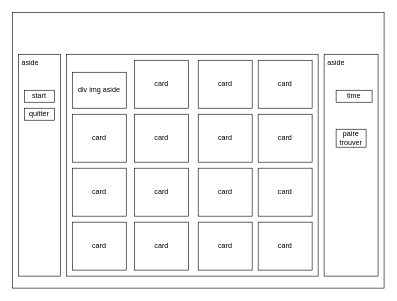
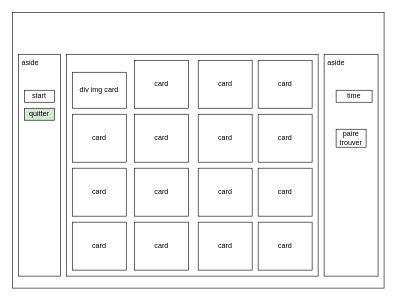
  <mxCell id="0" />
  <mxCell id="1" parent="0" />
  <mxCell id="2" value="" style="rounded=0;whiteSpace=wrap;html=1;" vertex="1" parent="1"><mxGeometry x="20" y="20" width="620" height="460" as="geometry" /></mxCell>
  <mxCell id="3" value="" style="rounded=0;whiteSpace=wrap;html=1;" vertex="1" parent="1"><mxGeometry x="30" y="90" width="70" height="370" as="geometry" /></mxCell>
  <mxCell id="4" value="" style="rounded=0;whiteSpace=wrap;html=1;" vertex="1" parent="1"><mxGeometry x="110" y="90" width="420" height="370" as="geometry" /></mxCell>
  <mxCell id="5" value="" style="rounded=0;whiteSpace=wrap;html=1;" vertex="1" parent="1"><mxGeometry x="540" y="90" width="90" height="370" as="geometry" /></mxCell>
- <mxCell id="6" value="div img aside" style="rounded=0;whiteSpace=wrap;html=1;" vertex="1" parent="1"><mxGeometry x="120" y="120" width="90" height="60" as="geometry" /></mxCell>
+ <mxCell id="6" value="div img card" style="rounded=0;whiteSpace=wrap;html=1;" vertex="1" parent="1"><mxGeometry x="120" y="120" width="90" height="60" as="geometry" /></mxCell>
  <mxCell id="7" value="card" style="rounded=0;whiteSpace=wrap;html=1;" vertex="1" parent="1"><mxGeometry x="224" y="100" width="90" height="80" as="geometry" /></mxCell>
  <mxCell id="8" value="card" style="rounded=0;whiteSpace=wrap;html=1;" vertex="1" parent="1"><mxGeometry x="120" y="190" width="90" height="80" as="geometry" /></mxCell>
  <mxCell id="9" value="card" style="rounded=0;whiteSpace=wrap;html=1;" vertex="1" parent="1"><mxGeometry x="330" y="100" width="90" height="80" as="geometry" /></mxCell>
  <mxCell id="10" value="card" style="rounded=0;whiteSpace=wrap;html=1;" vertex="1" parent="1"><mxGeometry x="224" y="190" width="90" height="80" as="geometry" /></mxCell>
  <mxCell id="11" value="card" style="rounded=0;whiteSpace=wrap;html=1;" vertex="1" parent="1"><mxGeometry x="430" y="100" width="90" height="80" as="geometry" /></mxCell>
  <mxCell id="12" value="card" style="rounded=0;whiteSpace=wrap;html=1;" vertex="1" parent="1"><mxGeometry x="120" y="280" width="90" height="80" as="geometry" /></mxCell>
  <mxCell id="13" value="card" style="rounded=0;whiteSpace=wrap;html=1;" vertex="1" parent="1"><mxGeometry x="330" y="190" width="90" height="80" as="geometry" /></mxCell>
  <mxCell id="14" value="card" style="rounded=0;whiteSpace=wrap;html=1;" vertex="1" parent="1"><mxGeometry x="430" y="280" width="90" height="80" as="geometry" /></mxCell>
  <mxCell id="15" value="card" style="rounded=0;whiteSpace=wrap;html=1;" vertex="1" parent="1"><mxGeometry x="430" y="190" width="90" height="80" as="geometry" /></mxCell>
  <mxCell id="16" value="card" style="rounded=0;whiteSpace=wrap;html=1;" vertex="1" parent="1"><mxGeometry x="224" y="280" width="90" height="80" as="geometry" /></mxCell>
  <mxCell id="17" value="card" style="rounded=0;whiteSpace=wrap;html=1;" vertex="1" parent="1"><mxGeometry x="330" y="280" width="90" height="80" as="geometry" /></mxCell>
  <mxCell id="18" value="card" style="rounded=0;whiteSpace=wrap;html=1;" vertex="1" parent="1"><mxGeometry x="430" y="370" width="90" height="80" as="geometry" /></mxCell>
  <mxCell id="19" value="card" style="rounded=0;whiteSpace=wrap;html=1;" vertex="1" parent="1"><mxGeometry x="330" y="370" width="90" height="80" as="geometry" /></mxCell>
  <mxCell id="20" value="card" style="rounded=0;whiteSpace=wrap;html=1;" vertex="1" parent="1"><mxGeometry x="224" y="370" width="90" height="80" as="geometry" /></mxCell>
  <mxCell id="21" value="card" style="rounded=0;whiteSpace=wrap;html=1;" vertex="1" parent="1"><mxGeometry x="120" y="370" width="90" height="80" as="geometry" /></mxCell>
  <mxCell id="22" value="start" style="rounded=0;whiteSpace=wrap;html=1;" vertex="1" parent="1"><mxGeometry x="40" y="150" width="50" height="20" as="geometry" /></mxCell>
  <mxCell id="23" value="time" style="rounded=0;whiteSpace=wrap;html=1;" vertex="1" parent="1"><mxGeometry x="560" y="150" width="60" height="20" as="geometry" /></mxCell>
  <mxCell id="24" value="paire trouver" style="rounded=0;whiteSpace=wrap;html=1;" vertex="1" parent="1"><mxGeometry x="560" y="215" width="50" height="30" as="geometry" /></mxCell>
- <mxCell id="25" value="quitter" style="rounded=0;whiteSpace=wrap;html=1;" vertex="1" parent="1"><mxGeometry x="40" y="180" width="50" height="20" as="geometry" /></mxCell>
+ <mxCell id="25" value="quitter" style="rounded=0;whiteSpace=wrap;html=1;fillColor=#d5e8d4;" vertex="1" parent="1"><mxGeometry x="40" y="180" width="50" height="20" as="geometry" /></mxCell>
  <mxCell id="26" value="aside" style="text;html=1;strokeColor=none;fillColor=none;align=center;verticalAlign=middle;whiteSpace=wrap;rounded=0;" vertex="1" parent="1"><mxGeometry x="20" y="90" width="60" height="30" as="geometry" /></mxCell>
  <mxCell id="27" value="aside" style="text;html=1;strokeColor=none;fillColor=none;align=center;verticalAlign=middle;whiteSpace=wrap;rounded=0;" vertex="1" parent="1"><mxGeometry x="530" y="90" width="60" height="30" as="geometry" /></mxCell>
